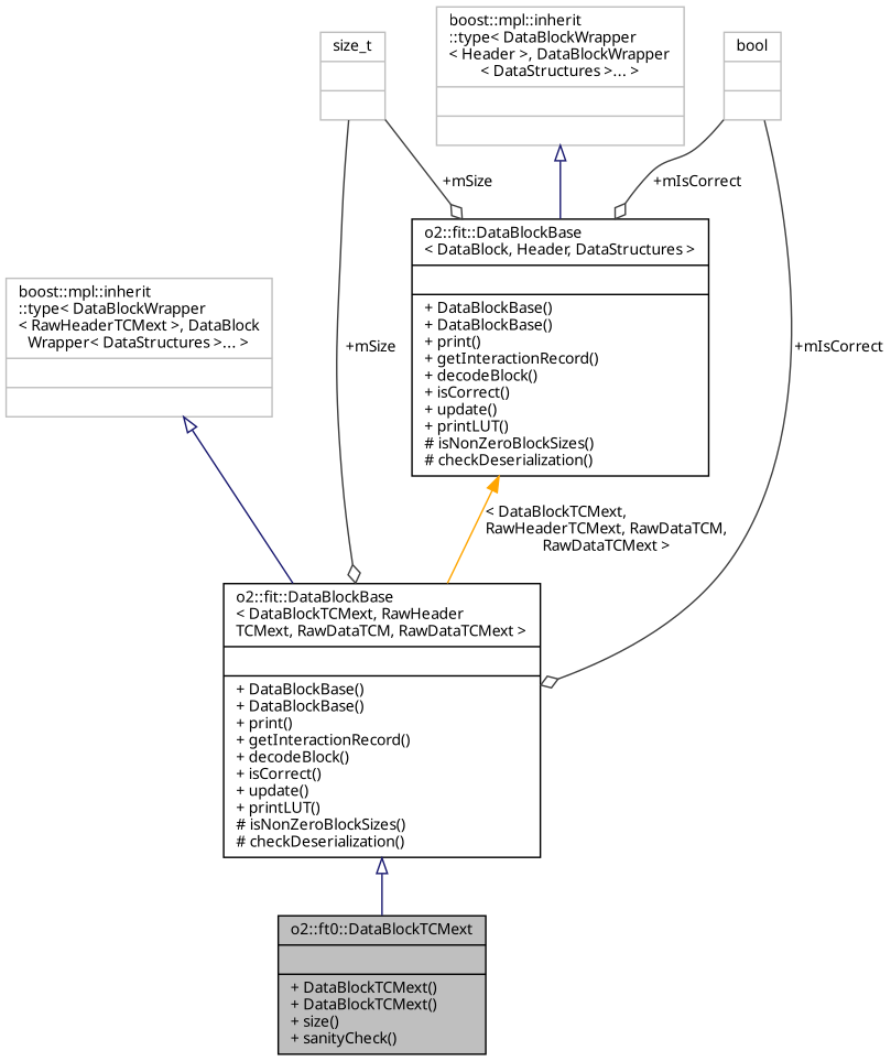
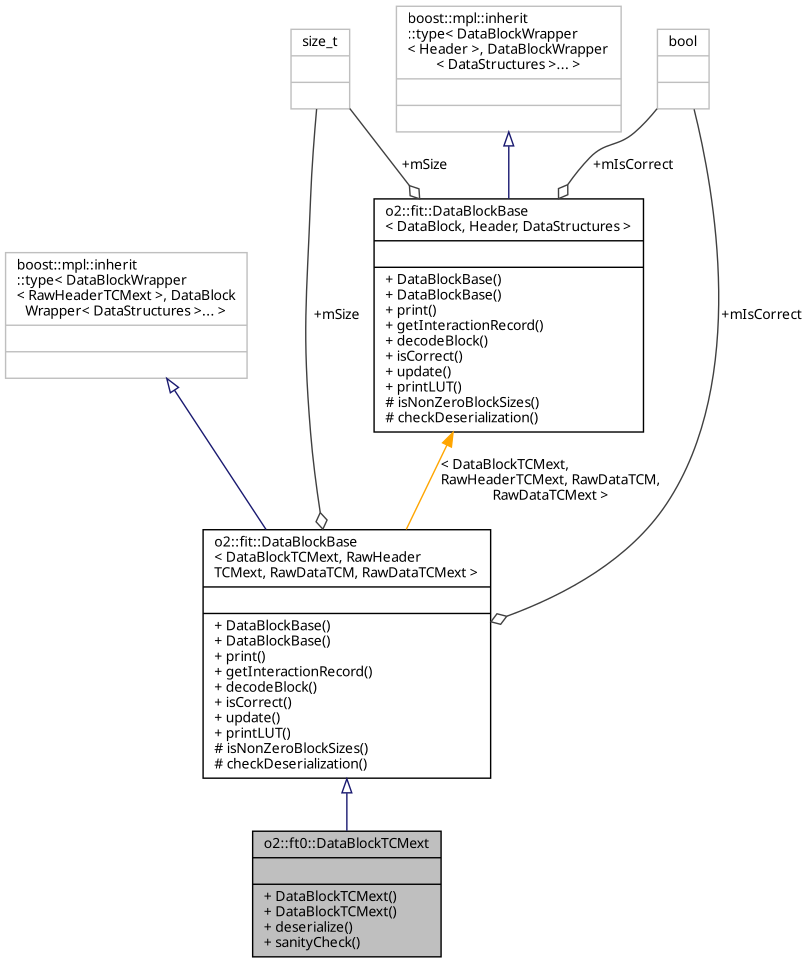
  digraph {
    fontname="Noto Sans"
    node [color=grey75 fontname="Noto Sans" fontsize=10 shape=record]
    edge [color=grey25 fontname="Noto Sans" fontsize=10 labelfontname=Helvetica labelfontsize=10 style=solid]
-   n1 [color=black fillcolor=grey75 fontcolor=black height=0.2 label="{o2::ft0::DataBlockTCMext\n||+ DataBlockTCMext()\l+ DataBlockTCMext()\l+ size()\l+ sanityCheck()\l}" style=filled width=0.4]
+   n1 [color=black fillcolor=grey75 fontcolor=black height=0.2 label="{o2::ft0::DataBlockTCMext\n||+ DataBlockTCMext()\l+ DataBlockTCMext()\l+ deserialize()\l+ sanityCheck()\l}" style=filled width=0.4]
    n2 [color=black height=0.2 label="{o2::fit::DataBlockBase\l\< DataBlockTCMext, RawHeader\lTCMext, RawDataTCM, RawDataTCMext \>\n||+ DataBlockBase()\l+ DataBlockBase()\l+ print()\l+ getInteractionRecord()\l+ decodeBlock()\l+ isCorrect()\l+ update()\l+ printLUT()\l# isNonZeroBlockSizes()\l# checkDeserialization()\l}" width=0.4]
    n3 [height=0.2 label="{boost::mpl::inherit\l::type\< DataBlockWrapper\l\< RawHeaderTCMext \>, DataBlock\lWrapper\< DataStructures \>... \>\n||}" width=0.4]
    n4 [height=0.2 label="{size_t\n||}" width=0.4]
    n5 [color=black height=0.2 label="{o2::fit::DataBlockBase\l\< DataBlock, Header, DataStructures \>\n||+ DataBlockBase()\l+ DataBlockBase()\l+ print()\l+ getInteractionRecord()\l+ decodeBlock()\l+ isCorrect()\l+ update()\l+ printLUT()\l# isNonZeroBlockSizes()\l# checkDeserialization()\l}" width=0.4]
    n6 [height=0.2 label="{bool\n||}" width=0.4]
    n7 [height=0.2 label="{boost::mpl::inherit\l::type\< DataBlockWrapper\l\< Header \>, DataBlockWrapper\l\< DataStructures \>... \>\n||}" width=0.4]
    n2 -> n1 [arrowtail=onormal color=midnightblue dir=back]
    n3 -> n2 [arrowtail=onormal color=midnightblue dir=back]
    n4 -> n2 [arrowhead=odiamond label=" +mSize"]
    n4 -> n5 [arrowhead=odiamond label=" +mSize"]
    n5 -> n2 [color=orange dir=back label=" \< DataBlockTCMext,\l RawHeaderTCMext, RawDataTCM,\l RawDataTCMext \>"]
    n6 -> n2 [arrowhead=odiamond label=" +mIsCorrect"]
    n6 -> n5 [arrowhead=odiamond label=" +mIsCorrect"]
    n7 -> n5 [arrowtail=onormal color=midnightblue dir=back]
  }
